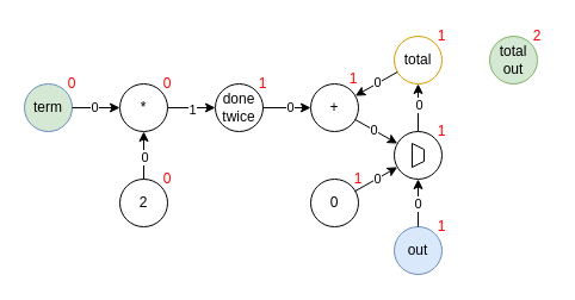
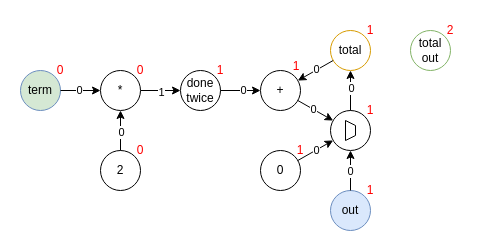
  <mxCell id="0" />
  <mxCell id="1" parent="0" />
  <mxCell id="2" value="term" style="ellipse;whiteSpace=wrap;html=1;aspect=fixed;fillColor=#d5e8d4;strokeColor=#6c8ebf;" parent="1" vertex="1"><mxGeometry x="20" y="70" width="40" height="40" as="geometry" /></mxCell>
  <mxCell id="3" value="out" style="ellipse;whiteSpace=wrap;html=1;aspect=fixed;fillColor=#dae8fc;strokeColor=#6c8ebf;" parent="1" vertex="1"><mxGeometry x="330" y="190" width="40" height="40" as="geometry" /></mxCell>
- <mxCell id="4" value="total&lt;br&gt;out" style="ellipse;whiteSpace=wrap;html=1;aspect=fixed;fillColor=#d5e8d4;strokeColor=#82b366;" parent="1" vertex="1"><mxGeometry x="410" y="30" width="40" height="40" as="geometry" /></mxCell>
+ <mxCell id="4" value="total&lt;br&gt;out" style="ellipse;whiteSpace=wrap;html=1;aspect=fixed;fillColor=#ffffff;strokeColor=#82b366;" parent="1" vertex="1"><mxGeometry x="410" y="30" width="40" height="40" as="geometry" /></mxCell>
  <mxCell id="5" value="total" style="ellipse;whiteSpace=wrap;html=1;aspect=fixed;fillColor=#ffffff;strokeColor=#d79b00;" parent="1" vertex="1"><mxGeometry x="330" y="30" width="40" height="40" as="geometry" /></mxCell>
  <mxCell id="6" value="+" style="ellipse;whiteSpace=wrap;html=1;aspect=fixed;" parent="1" vertex="1"><mxGeometry x="260" y="70" width="40" height="40" as="geometry" /></mxCell>
  <mxCell id="7" value="" style="endArrow=classic;html=1;rounded=0;" parent="1" source="14" target="11" edge="1"><mxGeometry width="50" height="50" relative="1" as="geometry"><mxPoint x="190" y="130" as="sourcePoint" /><mxPoint x="240" y="80" as="targetPoint" /></mxGeometry></mxCell>
  <mxCell id="8" value="1" style="edgeLabel;html=1;align=center;verticalAlign=middle;resizable=0;points=[];" parent="7" vertex="1" connectable="0"><mxGeometry y="-1" relative="1" as="geometry"><mxPoint as="offset" /></mxGeometry></mxCell>
  <mxCell id="9" value="" style="endArrow=classic;html=1;rounded=0;" parent="1" source="5" target="6" edge="1"><mxGeometry width="50" height="50" relative="1" as="geometry"><mxPoint x="189" y="133" as="sourcePoint" /><mxPoint x="251" y="107" as="targetPoint" /></mxGeometry></mxCell>
  <mxCell id="10" value="0" style="edgeLabel;html=1;align=center;verticalAlign=middle;resizable=0;points=[];" parent="9" vertex="1" connectable="0"><mxGeometry x="-0.083" y="-1" relative="1" as="geometry"><mxPoint as="offset" /></mxGeometry></mxCell>
  <mxCell id="11" value="done&lt;br&gt;twice" style="ellipse;whiteSpace=wrap;html=1;aspect=fixed;" parent="1" vertex="1"><mxGeometry x="180" y="70" width="40" height="40" as="geometry" /></mxCell>
  <mxCell id="12" value="" style="endArrow=classic;html=1;rounded=0;" parent="1" source="11" target="6" edge="1"><mxGeometry width="50" height="50" relative="1" as="geometry"><mxPoint x="110" y="140" as="sourcePoint" /><mxPoint x="190" y="140" as="targetPoint" /></mxGeometry></mxCell>
  <mxCell id="13" value="0" style="edgeLabel;html=1;align=center;verticalAlign=middle;resizable=0;points=[];" parent="12" vertex="1" connectable="0"><mxGeometry x="0.083" y="1" relative="1" as="geometry"><mxPoint as="offset" /></mxGeometry></mxCell>
  <mxCell id="14" value="*" style="ellipse;whiteSpace=wrap;html=1;aspect=fixed;" parent="1" vertex="1"><mxGeometry x="100" y="70" width="40" height="40" as="geometry" /></mxCell>
  <mxCell id="15" value="2" style="ellipse;whiteSpace=wrap;html=1;aspect=fixed;" parent="1" vertex="1"><mxGeometry x="100" y="150" width="40" height="40" as="geometry" /></mxCell>
  <mxCell id="16" value="" style="endArrow=classic;html=1;rounded=0;" parent="1" source="15" target="14" edge="1"><mxGeometry width="50" height="50" relative="1" as="geometry"><mxPoint x="150" y="100" as="sourcePoint" /><mxPoint x="190" y="100" as="targetPoint" /></mxGeometry></mxCell>
  <mxCell id="17" value="0" style="edgeLabel;html=1;align=center;verticalAlign=middle;resizable=0;points=[];" parent="16" vertex="1" connectable="0"><mxGeometry x="-0.033" relative="1" as="geometry"><mxPoint as="offset" /></mxGeometry></mxCell>
  <mxCell id="18" value="" style="endArrow=classic;html=1;rounded=0;" parent="1" source="2" target="14" edge="1"><mxGeometry width="50" height="50" relative="1" as="geometry"><mxPoint x="101" y="57" as="sourcePoint" /><mxPoint x="119" y="83" as="targetPoint" /></mxGeometry></mxCell>
  <mxCell id="19" value="0" style="edgeLabel;html=1;align=center;verticalAlign=middle;resizable=0;points=[];" parent="18" vertex="1" connectable="0"><mxGeometry x="-0.1" y="1" relative="1" as="geometry"><mxPoint as="offset" /></mxGeometry></mxCell>
  <mxCell id="20" value="" style="ellipse;whiteSpace=wrap;html=1;aspect=fixed;" parent="1" vertex="1"><mxGeometry x="330" y="110" width="40" height="40" as="geometry" /></mxCell>
  <mxCell id="21" value="0" style="ellipse;whiteSpace=wrap;html=1;aspect=fixed;" parent="1" vertex="1"><mxGeometry x="260" y="150" width="40" height="40" as="geometry" /></mxCell>
  <mxCell id="22" value="" style="endArrow=classic;html=1;rounded=0;" parent="1" source="6" target="20" edge="1"><mxGeometry width="50" height="50" relative="1" as="geometry"><mxPoint x="352" y="69" as="sourcePoint" /><mxPoint x="308" y="91" as="targetPoint" /></mxGeometry></mxCell>
  <mxCell id="23" value="0" style="edgeLabel;html=1;align=center;verticalAlign=middle;resizable=0;points=[];" parent="22" vertex="1" connectable="0"><mxGeometry x="-0.147" relative="1" as="geometry"><mxPoint as="offset" /></mxGeometry></mxCell>
  <mxCell id="24" value="" style="endArrow=classic;html=1;rounded=0;" parent="1" source="3" target="20" edge="1"><mxGeometry width="50" height="50" relative="1" as="geometry"><mxPoint x="308" y="109" as="sourcePoint" /><mxPoint x="352" y="131" as="targetPoint" /></mxGeometry></mxCell>
  <mxCell id="25" value="0" style="edgeLabel;html=1;align=center;verticalAlign=middle;resizable=0;points=[];" parent="24" vertex="1" connectable="0"><mxGeometry x="0.002" y="1" relative="1" as="geometry"><mxPoint as="offset" /></mxGeometry></mxCell>
  <mxCell id="26" value="" style="endArrow=classic;html=1;rounded=0;" parent="1" source="21" target="20" edge="1"><mxGeometry width="50" height="50" relative="1" as="geometry"><mxPoint x="298" y="171" as="sourcePoint" /><mxPoint x="342" y="149" as="targetPoint" /></mxGeometry></mxCell>
  <mxCell id="27" value="0" style="edgeLabel;html=1;align=center;verticalAlign=middle;resizable=0;points=[];" parent="26" vertex="1" connectable="0"><mxGeometry x="0.033" relative="1" as="geometry"><mxPoint as="offset" /></mxGeometry></mxCell>
  <mxCell id="28" value="" style="endArrow=classic;html=1;rounded=0;" parent="1" source="20" target="5" edge="1"><mxGeometry width="50" height="50" relative="1" as="geometry"><mxPoint x="360" y="200" as="sourcePoint" /><mxPoint x="360" y="160" as="targetPoint" /></mxGeometry></mxCell>
  <mxCell id="29" value="0" style="edgeLabel;html=1;align=center;verticalAlign=middle;resizable=0;points=[];" parent="28" vertex="1" connectable="0"><mxGeometry x="0.133" relative="1" as="geometry"><mxPoint as="offset" /></mxGeometry></mxCell>
  <mxCell id="30" value="0" style="text;html=1;strokeColor=none;fillColor=none;align=center;verticalAlign=middle;whiteSpace=wrap;rounded=0;fontColor=#FF0000;" parent="1" vertex="1"><mxGeometry x="50" y="60" width="20" height="20" as="geometry" /></mxCell>
  <mxCell id="31" value="0" style="text;html=1;strokeColor=none;fillColor=none;align=center;verticalAlign=middle;whiteSpace=wrap;rounded=0;fontColor=#FF0000;" parent="1" vertex="1"><mxGeometry x="130" y="60" width="20" height="20" as="geometry" /></mxCell>
  <mxCell id="32" value="0" style="text;html=1;strokeColor=none;fillColor=none;align=center;verticalAlign=middle;whiteSpace=wrap;rounded=0;fontColor=#FF0000;" parent="1" vertex="1"><mxGeometry x="130" y="140" width="20" height="20" as="geometry" /></mxCell>
  <mxCell id="33" value="1" style="text;html=1;strokeColor=none;fillColor=none;align=center;verticalAlign=middle;whiteSpace=wrap;rounded=0;fontColor=#FF0000;" parent="1" vertex="1"><mxGeometry x="210" y="60" width="20" height="20" as="geometry" /></mxCell>
  <mxCell id="34" value="1" style="text;html=1;strokeColor=none;fillColor=none;align=center;verticalAlign=middle;whiteSpace=wrap;rounded=0;fontColor=#FF0000;" parent="1" vertex="1"><mxGeometry x="286" y="56" width="20" height="20" as="geometry" /></mxCell>
  <mxCell id="35" value="1" style="text;html=1;strokeColor=none;fillColor=none;align=center;verticalAlign=middle;whiteSpace=wrap;rounded=0;fontColor=#FF0000;" parent="1" vertex="1"><mxGeometry x="290" y="140" width="20" height="20" as="geometry" /></mxCell>
  <mxCell id="36" value="1" style="text;html=1;strokeColor=none;fillColor=none;align=center;verticalAlign=middle;whiteSpace=wrap;rounded=0;fontColor=#FF0000;" parent="1" vertex="1"><mxGeometry x="360" y="180" width="20" height="20" as="geometry" /></mxCell>
  <mxCell id="37" value="1" style="text;html=1;strokeColor=none;fillColor=none;align=center;verticalAlign=middle;whiteSpace=wrap;rounded=0;fontColor=#FF0000;" parent="1" vertex="1"><mxGeometry x="360" y="100" width="20" height="20" as="geometry" /></mxCell>
  <mxCell id="38" value="1" style="text;html=1;strokeColor=none;fillColor=none;align=center;verticalAlign=middle;whiteSpace=wrap;rounded=0;fontColor=#FF0000;" parent="1" vertex="1"><mxGeometry x="360" y="20" width="20" height="20" as="geometry" /></mxCell>
  <mxCell id="39" value="2" style="text;html=1;strokeColor=none;fillColor=none;align=center;verticalAlign=middle;whiteSpace=wrap;rounded=0;fontColor=#FF0000;" parent="1" vertex="1"><mxGeometry x="440" y="20" width="20" height="20" as="geometry" /></mxCell>
  <mxCell id="40" value="" style="shape=trapezoid;perimeter=trapezoidPerimeter;whiteSpace=wrap;html=1;fixedSize=1;rotation=90;size=5;" vertex="1" parent="1"><mxGeometry x="340" y="125" width="20" height="10" as="geometry" /></mxCell>
